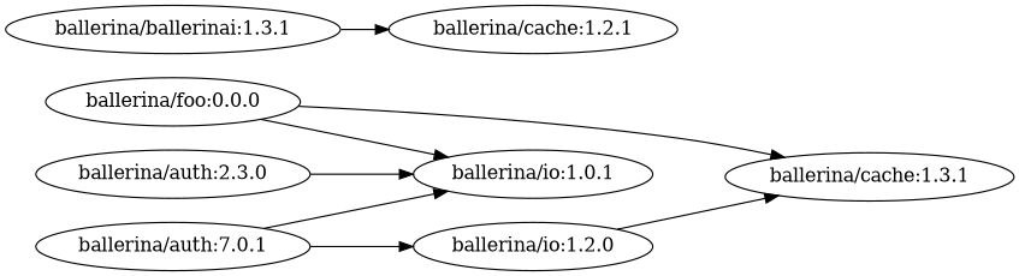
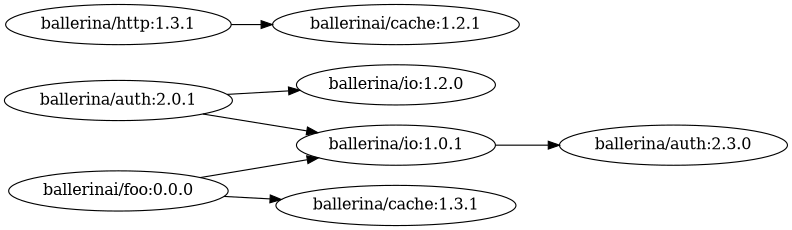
  digraph {
    rankdir=LR
    "ballerina/io:1.2.0"
    "ballerina/cache:1.3.1"
-   "ballerina/http:1.3.1" [label="ballerina/ballerinai:1.3.1"]
+   "ballerina/http:1.3.1"
    "ballerina/io:1.0.1"
-   "ballerina/cache:1.2.1"
+   "ballerina/cache:1.2.1" [label="ballerinai/cache:1.2.1"]
    n6 [label="ballerina/auth:2.3.0"]
-   "ballerina/auth:2.0.1" [label="ballerina/auth:7.0.1"]
-   "ballerinai/foo:0.0.0" [label="ballerina/foo:0.0.0"]
+   "ballerina/auth:2.0.1"
+   "ballerinai/foo:0.0.0"
    subgraph sub_1 {
    }
    subgraph sub_2 {
      "ballerina/io:1.2.0"
      "ballerina/cache:1.3.1"
    }
    subgraph sub_3 {
    }
    subgraph sub_4 {
      "ballerina/http:1.3.1"
      "ballerina/io:1.0.1"
      "ballerina/cache:1.2.1"
    }
    subgraph sub_5 {
    }
    subgraph sub_6 {
      "ballerina/io:1.0.1"
      n6
    }
    subgraph sub_7 {
      "ballerina/cache:1.3.1"
      "ballerina/io:1.0.1"
      "ballerina/auth:2.0.1"
    }
    subgraph sub_8 {
    }
    subgraph sub_9 {
    }
    subgraph sub_10 {
    }
    subgraph sub_11 {
      "ballerina/cache:1.3.1"
      "ballerinai/foo:0.0.0"
    }
-   "ballerina/io:1.2.0" -> "ballerina/cache:1.3.1"
    "ballerina/http:1.3.1" -> "ballerina/cache:1.2.1"
-   n6 -> "ballerina/io:1.0.1"
+   "ballerina/io:1.0.1" -> n6
    "ballerina/auth:2.0.1" -> "ballerina/io:1.2.0"
    "ballerina/auth:2.0.1" -> "ballerina/io:1.0.1"
    "ballerinai/foo:0.0.0" -> "ballerina/cache:1.3.1"
    "ballerinai/foo:0.0.0" -> "ballerina/io:1.0.1"
  }
